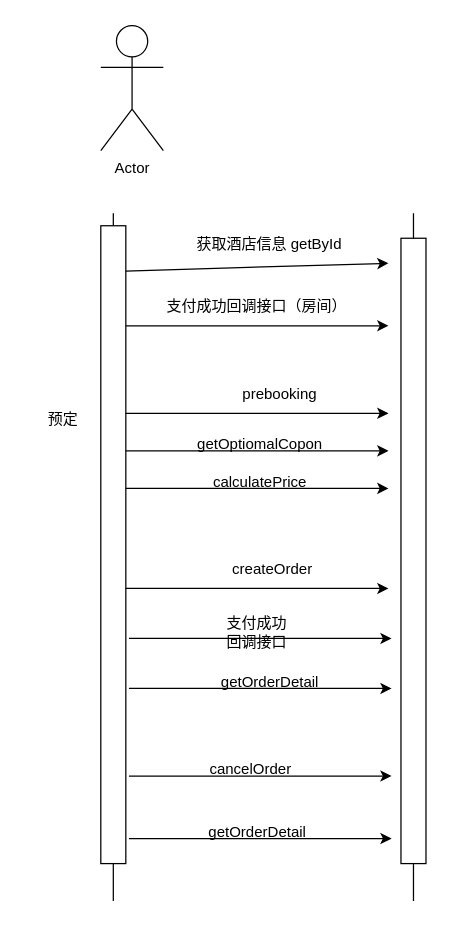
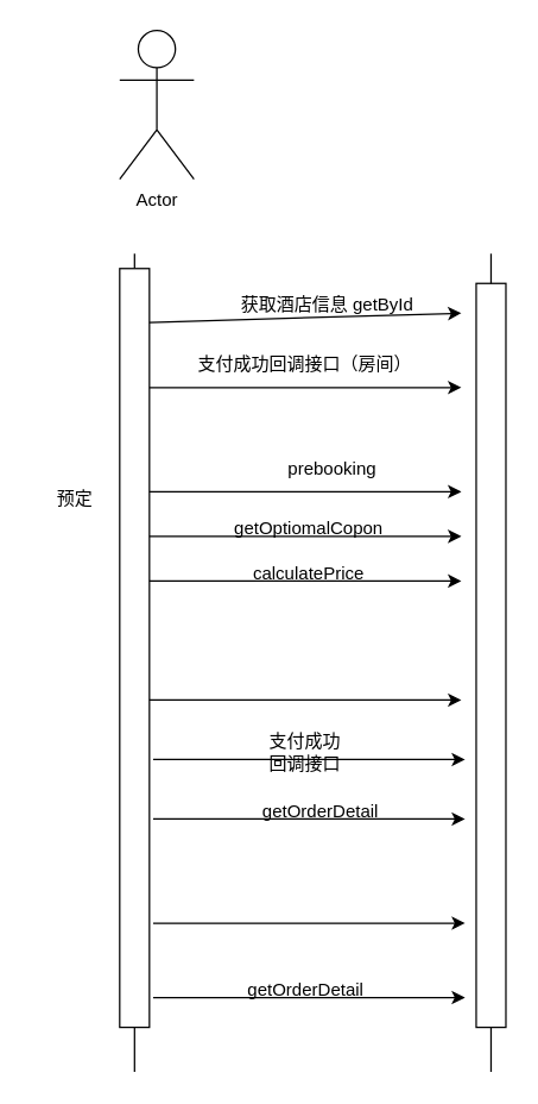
  <mxCell id="0" />
  <mxCell id="1" parent="0" />
  <mxCell id="2" value="Actor" style="shape=umlActor;verticalLabelPosition=bottom;verticalAlign=top;html=1;outlineConnect=0;" vertex="1" parent="1"><mxGeometry x="80" y="20" width="50" height="100" as="geometry" /></mxCell>
  <mxCell id="3" value="" style="endArrow=none;html=1;rounded=0;" edge="1" parent="1" source="5"><mxGeometry width="50" height="50" relative="1" as="geometry"><mxPoint x="90" y="610" as="sourcePoint" /><mxPoint x="90" y="170" as="targetPoint" /></mxGeometry></mxCell>
  <mxCell id="4" value="" style="endArrow=none;html=1;rounded=0;" edge="1" parent="1" target="5"><mxGeometry width="50" height="50" relative="1" as="geometry"><mxPoint x="90" y="720" as="sourcePoint" /><mxPoint x="90" y="170" as="targetPoint" /></mxGeometry></mxCell>
  <mxCell id="5" value="" style="rounded=0;whiteSpace=wrap;html=1;direction=south;" vertex="1" parent="1"><mxGeometry x="80" y="180" width="20" height="510" as="geometry" /></mxCell>
  <mxCell id="6" value="" style="endArrow=classic;html=1;rounded=0;exitX=0.071;exitY=0;exitDx=0;exitDy=0;exitPerimeter=0;" edge="1" parent="1" source="5"><mxGeometry width="50" height="50" relative="1" as="geometry"><mxPoint x="102" y="216" as="sourcePoint" /><mxPoint x="310" y="210" as="targetPoint" /></mxGeometry></mxCell>
  <mxCell id="7" value="" style="endArrow=none;html=1;rounded=0;" edge="1" parent="1"><mxGeometry width="50" height="50" relative="1" as="geometry"><mxPoint x="330" y="720" as="sourcePoint" /><mxPoint x="330" y="170" as="targetPoint" /></mxGeometry></mxCell>
  <mxCell id="8" value="" style="rounded=0;whiteSpace=wrap;html=1;direction=south;" vertex="1" parent="1"><mxGeometry x="320" y="190" width="20" height="500" as="geometry" /></mxCell>
- <mxCell id="9" value="获取酒店信息 getById" style="text;html=1;strokeColor=none;fillColor=none;align=center;verticalAlign=middle;whiteSpace=wrap;rounded=0;" vertex="1" parent="1"><mxGeometry x="150" y="180" width="130" height="30" as="geometry" /></mxCell>
+ <mxCell id="9" value="获取酒店信息 getById" style="text;html=1;strokeColor=none;fillColor=none;align=center;verticalAlign=middle;whiteSpace=wrap;rounded=0;" vertex="1" parent="1"><mxGeometry x="155" y="190" width="130" height="30" as="geometry" /></mxCell>
  <mxCell id="10" value="" style="endArrow=classic;html=1;rounded=0;exitX=0.071;exitY=0;exitDx=0;exitDy=0;exitPerimeter=0;" edge="1" parent="1"><mxGeometry width="50" height="50" relative="1" as="geometry"><mxPoint x="100" y="260" as="sourcePoint" /><mxPoint x="310" y="260" as="targetPoint" /></mxGeometry></mxCell>
  <mxCell id="11" value="支付成功回调接口（房间）" style="text;html=1;strokeColor=none;fillColor=none;align=center;verticalAlign=middle;whiteSpace=wrap;rounded=0;" vertex="1" parent="1"><mxGeometry x="120" y="230" width="170" height="30" as="geometry" /></mxCell>
  <mxCell id="12" value="" style="endArrow=classic;html=1;rounded=0;exitX=0.071;exitY=0;exitDx=0;exitDy=0;exitPerimeter=0;" edge="1" parent="1"><mxGeometry width="50" height="50" relative="1" as="geometry"><mxPoint x="100" y="330" as="sourcePoint" /><mxPoint x="310" y="330" as="targetPoint" /></mxGeometry></mxCell>
  <mxCell id="13" value="预定" style="text;html=1;strokeColor=none;fillColor=none;align=center;verticalAlign=middle;whiteSpace=wrap;rounded=0;" vertex="1" parent="1"><mxGeometry x="20" y="320" width="60" height="30" as="geometry" /></mxCell>
  <mxCell id="14" value="prebooking&amp;nbsp;" style="text;html=1;strokeColor=none;fillColor=none;align=center;verticalAlign=middle;whiteSpace=wrap;rounded=0;" vertex="1" parent="1"><mxGeometry x="160" y="300" width="130" height="30" as="geometry" /></mxCell>
  <mxCell id="15" value="" style="endArrow=classic;html=1;rounded=0;exitX=0.071;exitY=0;exitDx=0;exitDy=0;exitPerimeter=0;" edge="1" parent="1"><mxGeometry width="50" height="50" relative="1" as="geometry"><mxPoint x="100" y="360" as="sourcePoint" /><mxPoint x="310" y="360" as="targetPoint" /></mxGeometry></mxCell>
  <mxCell id="16" value="" style="endArrow=classic;html=1;rounded=0;exitX=0.071;exitY=0;exitDx=0;exitDy=0;exitPerimeter=0;" edge="1" parent="1"><mxGeometry width="50" height="50" relative="1" as="geometry"><mxPoint x="100" y="390" as="sourcePoint" /><mxPoint x="310" y="390" as="targetPoint" /></mxGeometry></mxCell>
  <mxCell id="17" value="getOptiomalCopon" style="text;html=1;strokeColor=none;fillColor=none;align=center;verticalAlign=middle;whiteSpace=wrap;rounded=0;" vertex="1" parent="1"><mxGeometry x="155" y="340" width="105" height="30" as="geometry" /></mxCell>
  <mxCell id="18" value="calculatePrice" style="text;html=1;strokeColor=none;fillColor=none;align=center;verticalAlign=middle;whiteSpace=wrap;rounded=0;" vertex="1" parent="1"><mxGeometry x="155" y="370" width="105" height="30" as="geometry" /></mxCell>
  <mxCell id="19" value="" style="endArrow=classic;html=1;rounded=0;exitX=0.071;exitY=0;exitDx=0;exitDy=0;exitPerimeter=0;" edge="1" parent="1"><mxGeometry width="50" height="50" relative="1" as="geometry"><mxPoint x="102.5" y="510" as="sourcePoint" /><mxPoint x="312.5" y="510" as="targetPoint" /></mxGeometry></mxCell>
  <mxCell id="20" value="" style="endArrow=classic;html=1;rounded=0;exitX=0.071;exitY=0;exitDx=0;exitDy=0;exitPerimeter=0;" edge="1" parent="1"><mxGeometry width="50" height="50" relative="1" as="geometry"><mxPoint x="100" y="470" as="sourcePoint" /><mxPoint x="310" y="470" as="targetPoint" /></mxGeometry></mxCell>
  <mxCell id="21" value="" style="endArrow=classic;html=1;rounded=0;exitX=0.071;exitY=0;exitDx=0;exitDy=0;exitPerimeter=0;" edge="1" parent="1"><mxGeometry width="50" height="50" relative="1" as="geometry"><mxPoint x="102.5" y="550" as="sourcePoint" /><mxPoint x="312.5" y="550" as="targetPoint" /></mxGeometry></mxCell>
- <mxCell id="22" value="createOrder" style="text;html=1;strokeColor=none;fillColor=none;align=center;verticalAlign=middle;whiteSpace=wrap;rounded=0;" vertex="1" parent="1"><mxGeometry x="175" y="440" width="85" height="30" as="geometry" /></mxCell>
  <mxCell id="23" value="支付成功回调接口" style="text;html=1;strokeColor=none;fillColor=none;align=center;verticalAlign=middle;whiteSpace=wrap;rounded=0;" vertex="1" parent="1"><mxGeometry x="175" y="490" width="60" height="30" as="geometry" /></mxCell>
  <mxCell id="24" value="getOrderDetail" style="text;html=1;strokeColor=none;fillColor=none;align=center;verticalAlign=middle;whiteSpace=wrap;rounded=0;" vertex="1" parent="1"><mxGeometry x="162.5" y="530" width="105" height="30" as="geometry" /></mxCell>
  <mxCell id="25" value="" style="endArrow=classic;html=1;rounded=0;exitX=0.071;exitY=0;exitDx=0;exitDy=0;exitPerimeter=0;" edge="1" parent="1"><mxGeometry width="50" height="50" relative="1" as="geometry"><mxPoint x="102.5" y="620" as="sourcePoint" /><mxPoint x="312.5" y="620" as="targetPoint" /></mxGeometry></mxCell>
- <mxCell id="26" value="cancelOrder" style="text;html=1;strokeColor=none;fillColor=none;align=center;verticalAlign=middle;whiteSpace=wrap;rounded=0;" vertex="1" parent="1"><mxGeometry x="170" y="600" width="60" height="30" as="geometry" /></mxCell>
  <mxCell id="27" value="" style="endArrow=classic;html=1;rounded=0;exitX=0.071;exitY=0;exitDx=0;exitDy=0;exitPerimeter=0;" edge="1" parent="1"><mxGeometry width="50" height="50" relative="1" as="geometry"><mxPoint x="102.5" y="670" as="sourcePoint" /><mxPoint x="312.5" y="670" as="targetPoint" /></mxGeometry></mxCell>
  <mxCell id="28" value="getOrderDetail" style="text;html=1;strokeColor=none;fillColor=none;align=center;verticalAlign=middle;whiteSpace=wrap;rounded=0;" vertex="1" parent="1"><mxGeometry x="152.5" y="650" width="105" height="30" as="geometry" /></mxCell>
